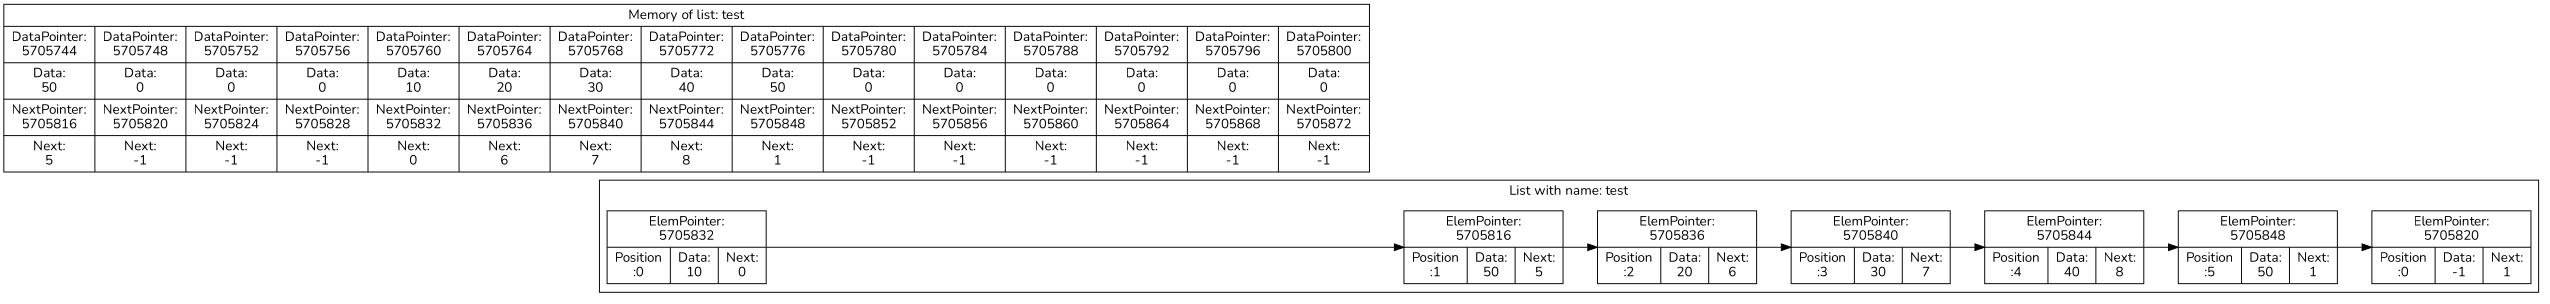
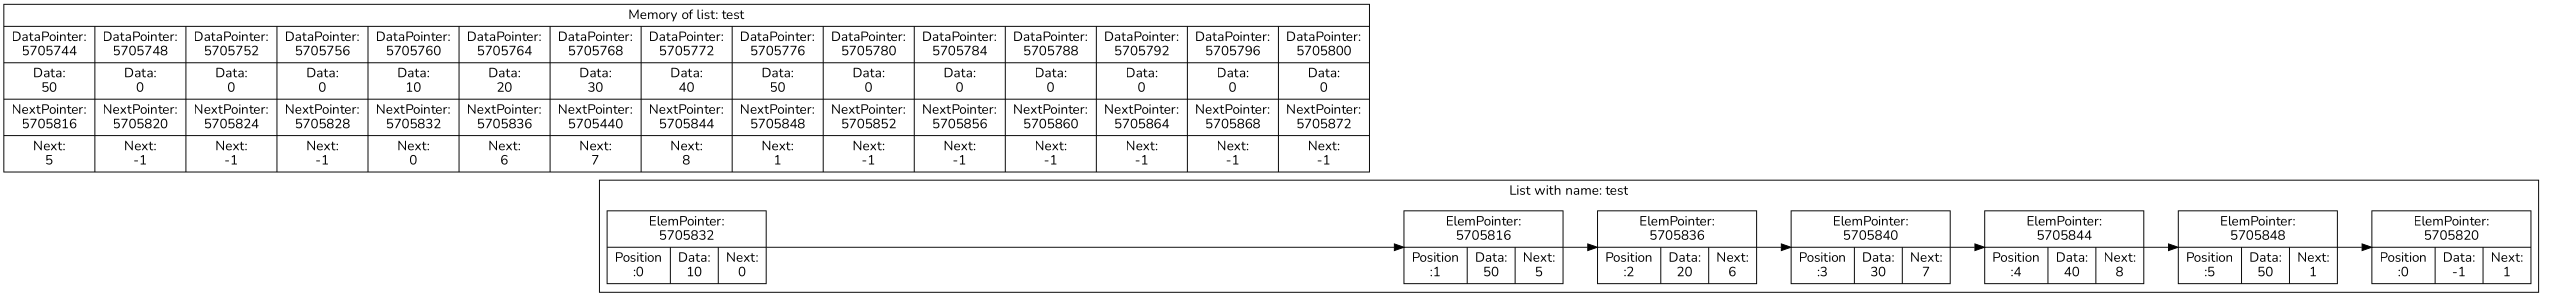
  digraph {
    rankdir=LR
    fontname=Nunito
    node [shape=record fontname=Nunito]
    edge [fontname=Nunito]
    n1 [label="ElemPointer:\n5705832 | {Position\n:0 | Data:\n10 | Next:\n0}"]
    n2 [label="ElemPointer:\n5705816 | {Position\n:1 | Data:\n50 | Next:\n5}"]
    n3 [label="ElemPointer:\n5705836 | {Position\n:2 | Data:\n20 | Next:\n6}"]
    n4 [label="ElemPointer:\n5705840 | {Position\n:3 | Data:\n30 | Next:\n7}"]
    n5 [label="ElemPointer:\n5705844 | {Position\n:4 | Data:\n40 | Next:\n8}"]
    n6 [label="ElemPointer:\n5705848 | {Position\n:5 | Data:\n50 | Next:\n1}"]
    n7 [label="ElemPointer:\n5705820 | {Position\n:0 | Data:\n-1 | Next:\n1}"]
-   n8 [label="{Memory of list: test} | {{DataPointer:\n5705744 | Data:\n50 | NextPointer:\n5705816 | Next:\n5}| {DataPointer:\n5705748 | Data:\n0 | NextPointer:\n5705820 | Next:\n-1}| {DataPointer:\n5705752 | Data:\n0 | NextPointer:\n5705824 | Next:\n-1}| {DataPointer:\n5705756 | Data:\n0 | NextPointer:\n5705828 | Next:\n-1}| {DataPointer:\n5705760 | Data:\n10 | NextPointer:\n5705832 | Next:\n0}| {DataPointer:\n5705764 | Data:\n20 | NextPointer:\n5705836 | Next:\n6}| {DataPointer:\n5705768 | Data:\n30 | NextPointer:\n5705840 | Next:\n7}| {DataPointer:\n5705772 | Data:\n40 | NextPointer:\n5705844 | Next:\n8}| {DataPointer:\n5705776 | Data:\n50 | NextPointer:\n5705848 | Next:\n1}| {DataPointer:\n5705780 | Data:\n0 | NextPointer:\n5705852 | Next:\n-1}| {DataPointer:\n5705784 | Data:\n0 | NextPointer:\n5705856 | Next:\n-1}| {DataPointer:\n5705788 | Data:\n0 | NextPointer:\n5705860 | Next:\n-1}| {DataPointer:\n5705792 | Data:\n0 | NextPointer:\n5705864 | Next:\n-1}| {DataPointer:\n5705796 | Data:\n0 | NextPointer:\n5705868 | Next:\n-1}| {DataPointer:\n5705800 | Data:\n0 | NextPointer:\n5705872 | Next:\n-1}}" rankdir=LR]
+   n8 [label="{Memory of list: test} | {{DataPointer:\n5705744 | Data:\n50 | NextPointer:\n5705816 | Next:\n5}| {DataPointer:\n5705748 | Data:\n0 | NextPointer:\n5705820 | Next:\n-1}| {DataPointer:\n5705752 | Data:\n0 | NextPointer:\n5705824 | Next:\n-1}| {DataPointer:\n5705756 | Data:\n0 | NextPointer:\n5705828 | Next:\n-1}| {DataPointer:\n5705760 | Data:\n10 | NextPointer:\n5705832 | Next:\n0}| {DataPointer:\n5705764 | Data:\n20 | NextPointer:\n5705836 | Next:\n6}| {DataPointer:\n5705768 | Data:\n30 | NextPointer:\n5705440 | Next:\n7}| {DataPointer:\n5705772 | Data:\n40 | NextPointer:\n5705844 | Next:\n8}| {DataPointer:\n5705776 | Data:\n50 | NextPointer:\n5705848 | Next:\n1}| {DataPointer:\n5705780 | Data:\n0 | NextPointer:\n5705852 | Next:\n-1}| {DataPointer:\n5705784 | Data:\n0 | NextPointer:\n5705856 | Next:\n-1}| {DataPointer:\n5705788 | Data:\n0 | NextPointer:\n5705860 | Next:\n-1}| {DataPointer:\n5705792 | Data:\n0 | NextPointer:\n5705864 | Next:\n-1}| {DataPointer:\n5705796 | Data:\n0 | NextPointer:\n5705868 | Next:\n-1}| {DataPointer:\n5705800 | Data:\n0 | NextPointer:\n5705872 | Next:\n-1}}" rankdir=LR]
    subgraph sub_1 {
      n8
      subgraph cluster_2 {
        label="List with name: test"
        n1
        n2
        n3
        n4
        n5
        n6
        n7
      }
    }
    n1 -> n2
    n2 -> n3
    n3 -> n4
    n4 -> n5
    n5 -> n6
    n6 -> n7
  }
